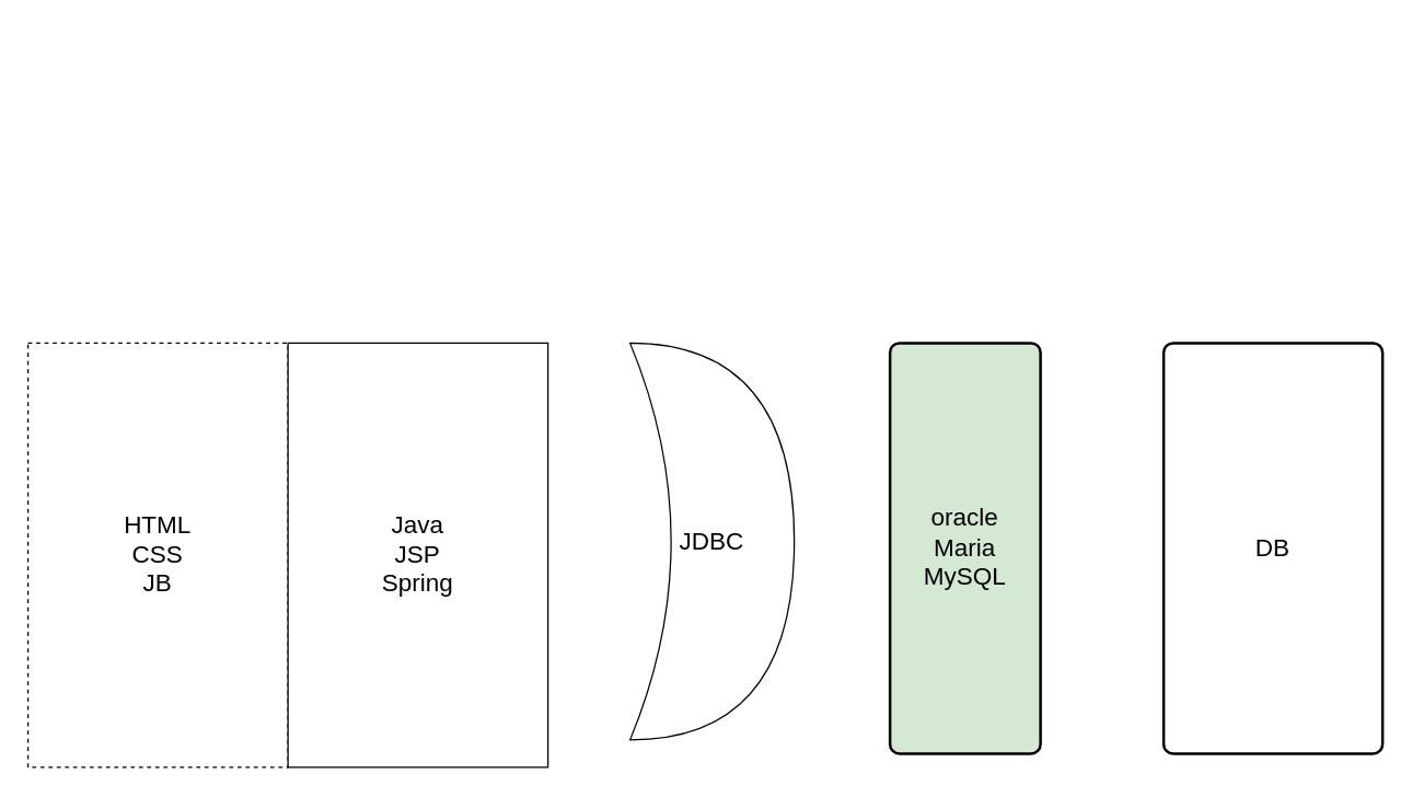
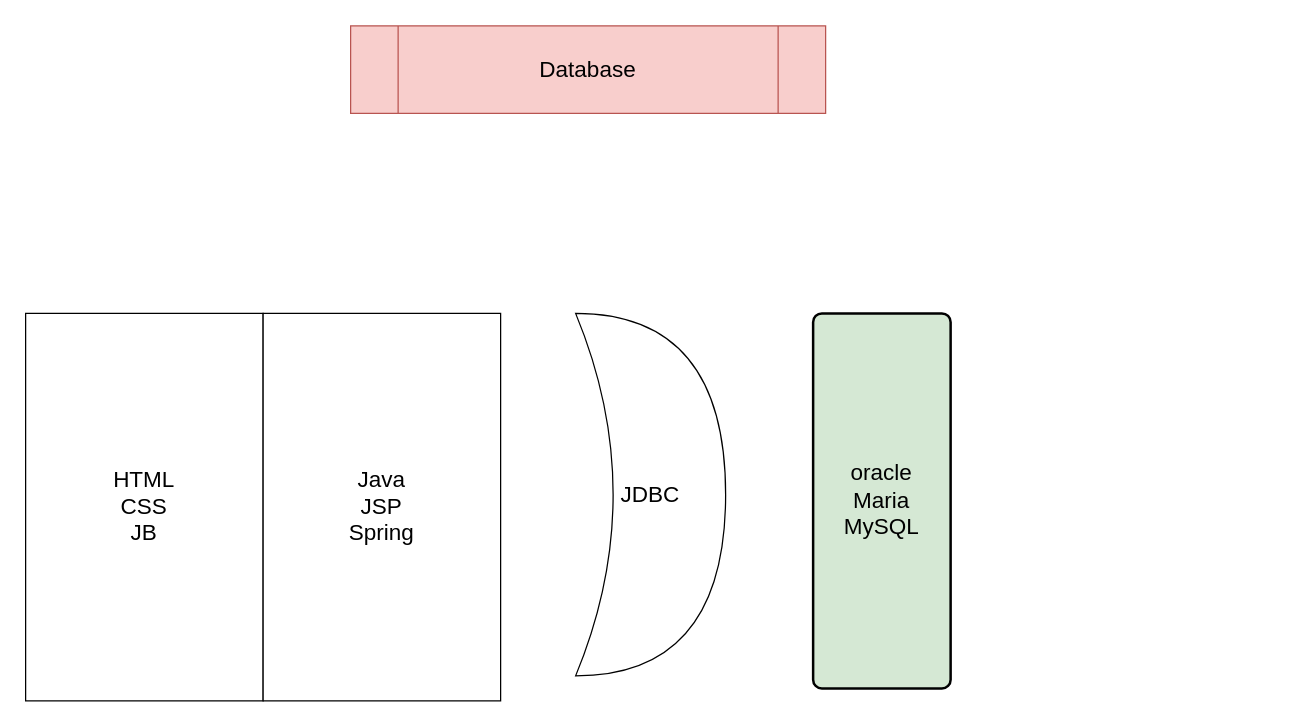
  <mxCell id="0" />
  <mxCell id="1" parent="0" />
- <mxCell id="3" value="HTML&lt;br&gt;CSS&lt;br&gt;JB" style="rounded=0;whiteSpace=wrap;html=1;fontSize=18;dashed=1;" vertex="1" parent="1"><mxGeometry x="20" y="250" width="190" height="310" as="geometry" /></mxCell>
+ <mxCell id="2" value="Database" style="shape=process;whiteSpace=wrap;html=1;backgroundOutline=1;fontSize=18;fillColor=#f8cecc;strokeColor=#b85450;" vertex="1" parent="1"><mxGeometry x="280" y="20" width="380" height="70" as="geometry" /></mxCell>
+ <mxCell id="3" value="HTML&lt;br&gt;CSS&lt;br&gt;JB" style="rounded=0;whiteSpace=wrap;html=1;fontSize=18;" vertex="1" parent="1"><mxGeometry x="20" y="250" width="190" height="310" as="geometry" /></mxCell>
  <mxCell id="4" value="Java&lt;br&gt;JSP&lt;br&gt;Spring" style="rounded=0;whiteSpace=wrap;html=1;fontSize=18;" vertex="1" parent="1"><mxGeometry x="210" y="250" width="190" height="310" as="geometry" /></mxCell>
  <mxCell id="5" value="JDBC" style="shape=xor;whiteSpace=wrap;html=1;fontSize=18;" vertex="1" parent="1"><mxGeometry x="460" y="250" width="120" height="290" as="geometry" /></mxCell>
  <mxCell id="6" value="oracle&lt;br&gt;Maria&lt;br&gt;MySQL" style="rounded=1;whiteSpace=wrap;html=1;absoluteArcSize=1;arcSize=14;strokeWidth=2;fontSize=18;fillColor=#d5e8d4;" vertex="1" parent="1"><mxGeometry x="650" y="250" width="110" height="300" as="geometry" /></mxCell>
- <mxCell id="7" value="DB" style="rounded=1;whiteSpace=wrap;html=1;absoluteArcSize=1;arcSize=14;strokeWidth=2;fontSize=18;" vertex="1" parent="1"><mxGeometry x="850" y="250" width="160" height="300" as="geometry" /></mxCell>
